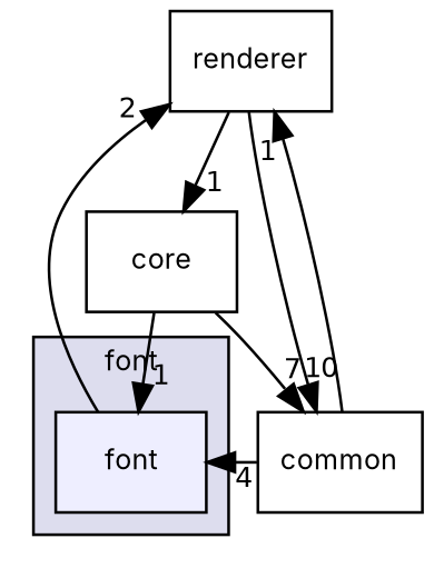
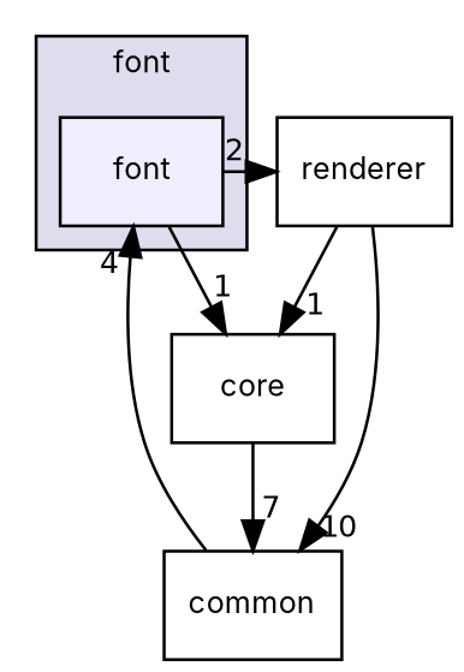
  digraph {
    compound=true
    fontname=Inter
    node [fontname=Inter fontsize=10 shape=box]
    edge [fontname=Inter headlabel=1 labeldistance=1.5 labelfontname=Helvetica labelfontsize=10]
    n1 [fillcolor="#eeeeff" label=font pencolor=black style=filled]
    n2 [label=core]
    n3 [label=renderer]
    n4 [label=common]
    subgraph cluster_1 {
      bgcolor="#ddddee"
      fontsize=10
      label=font
      pencolor=black
      n1
    }
-   n2 -> n1
+   n1 -> n2
    n1 -> n3 [headlabel=2]
    n2 -> n4 [headlabel=7]
    n3 -> n2
    n3 -> n4 [headlabel=10]
    n4 -> n1 [headlabel=4]
-   n4 -> n3
  }
